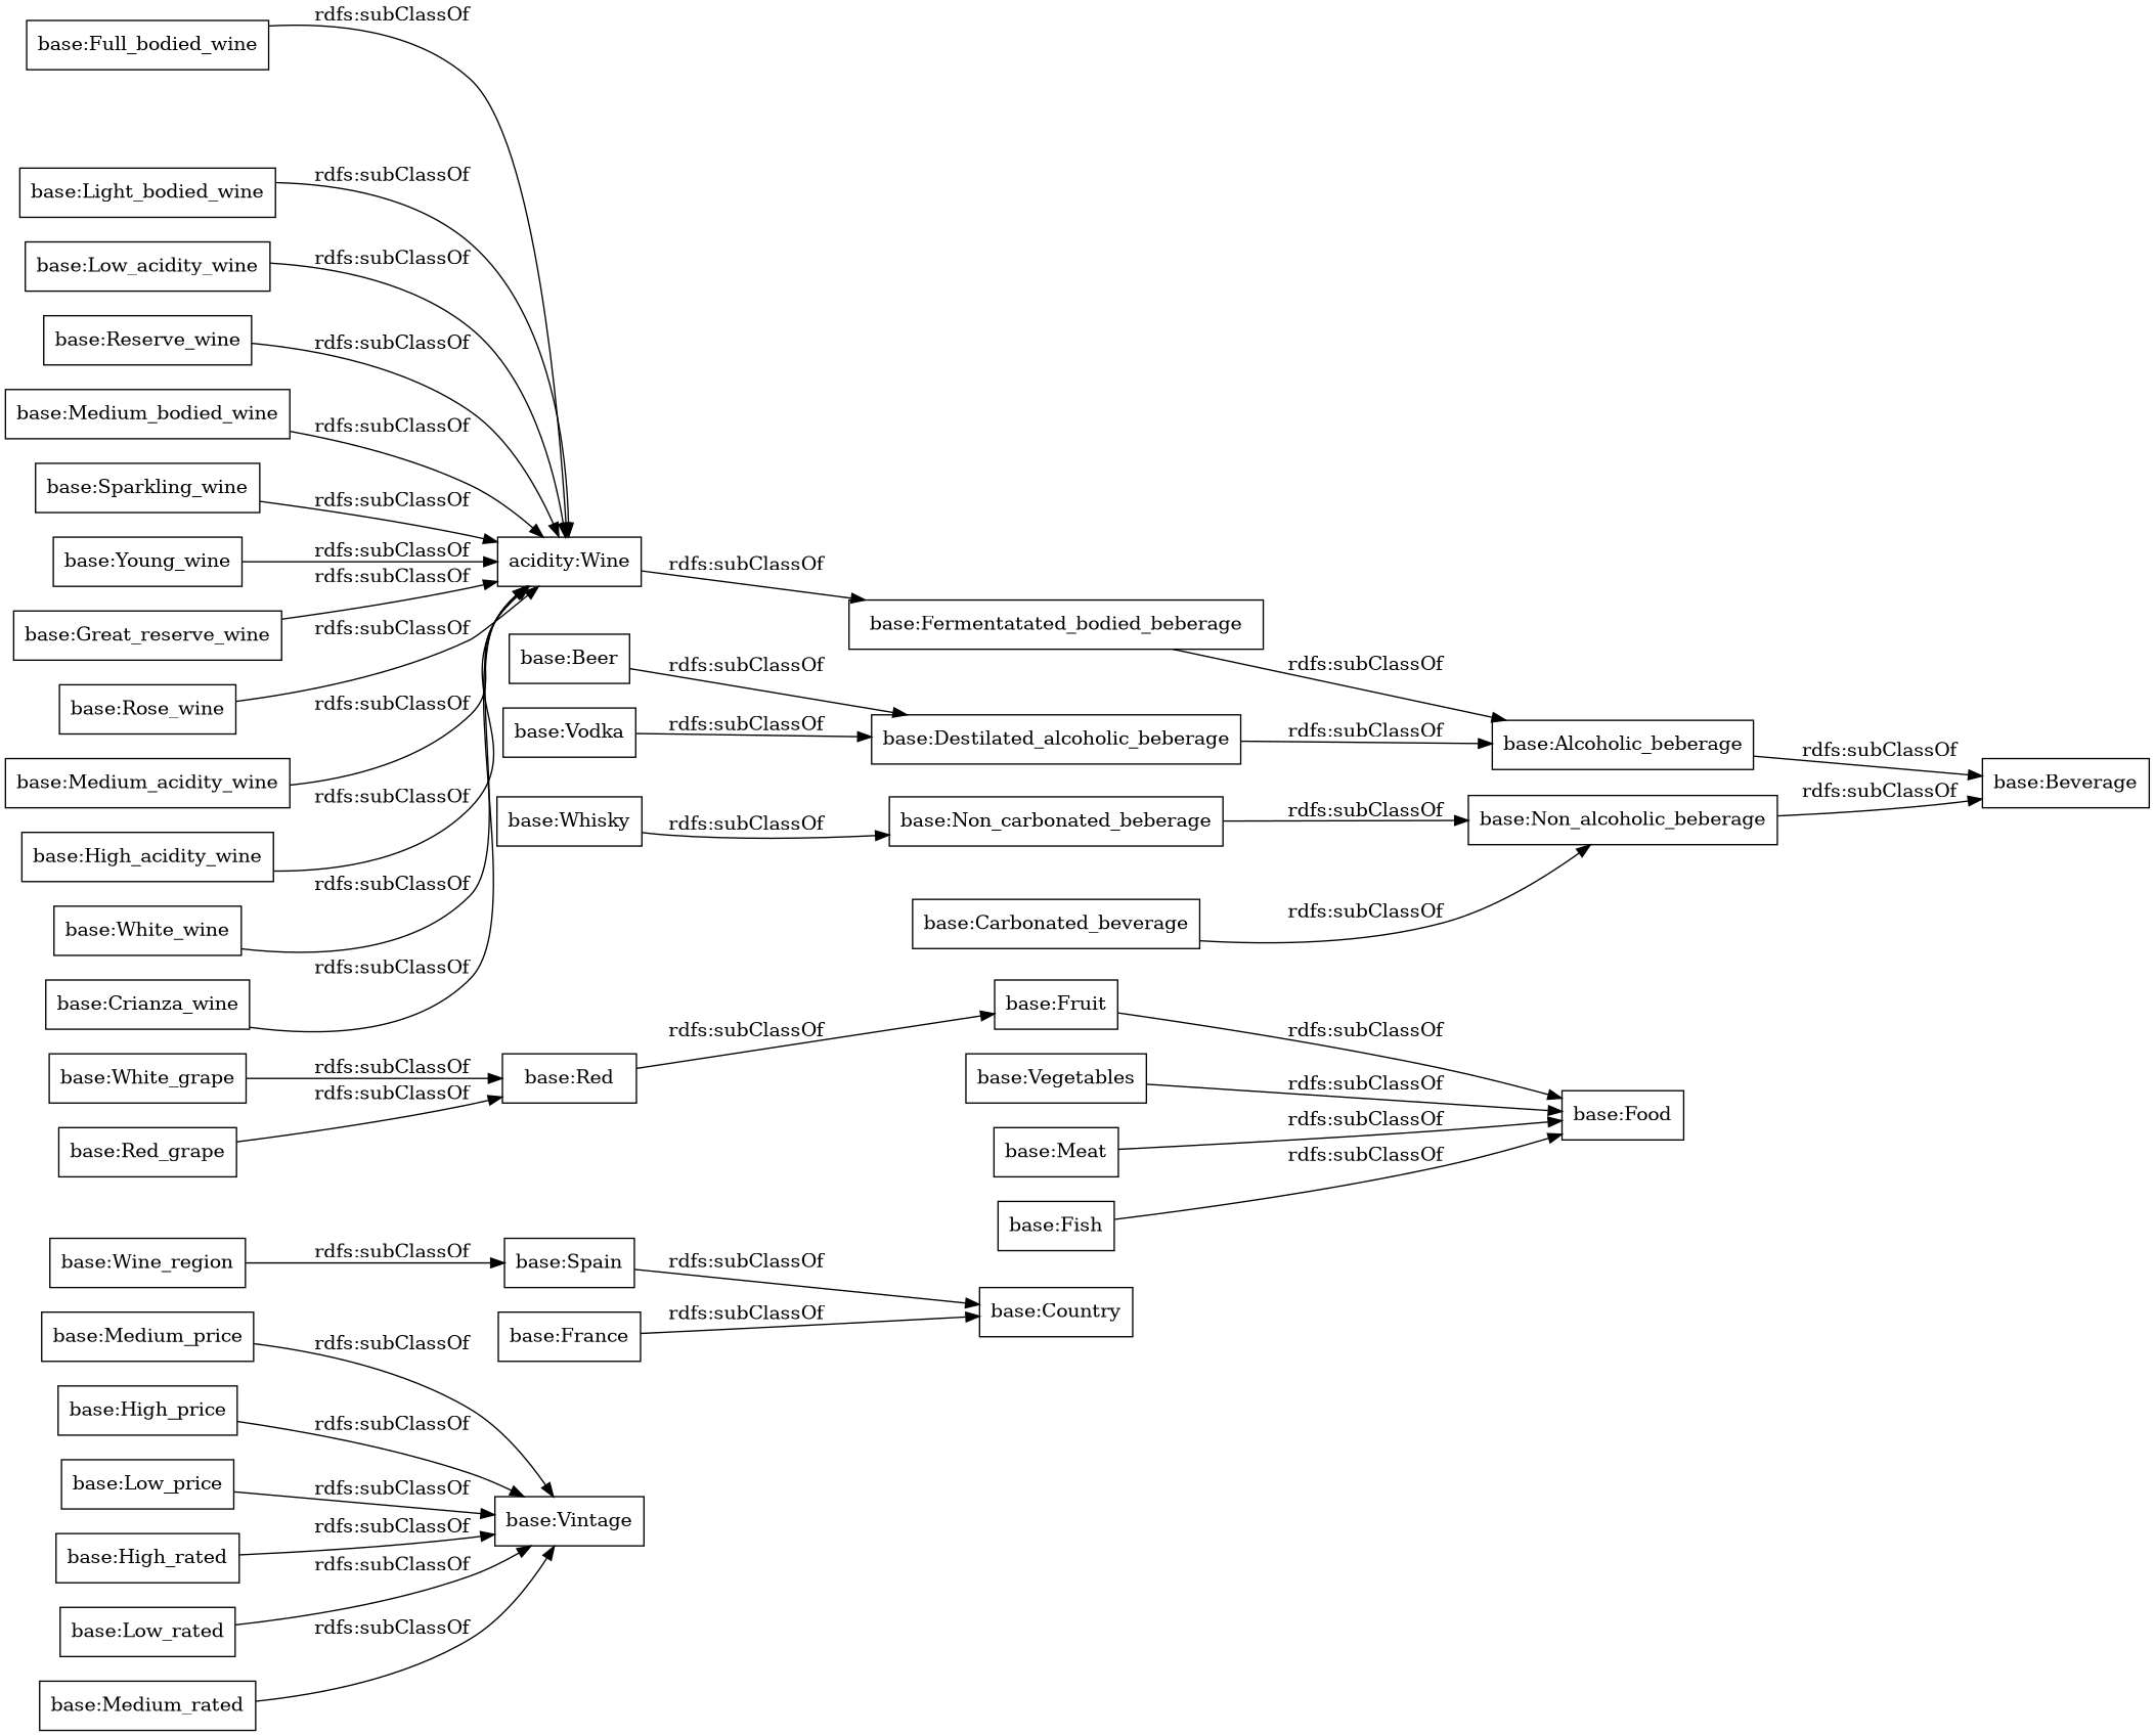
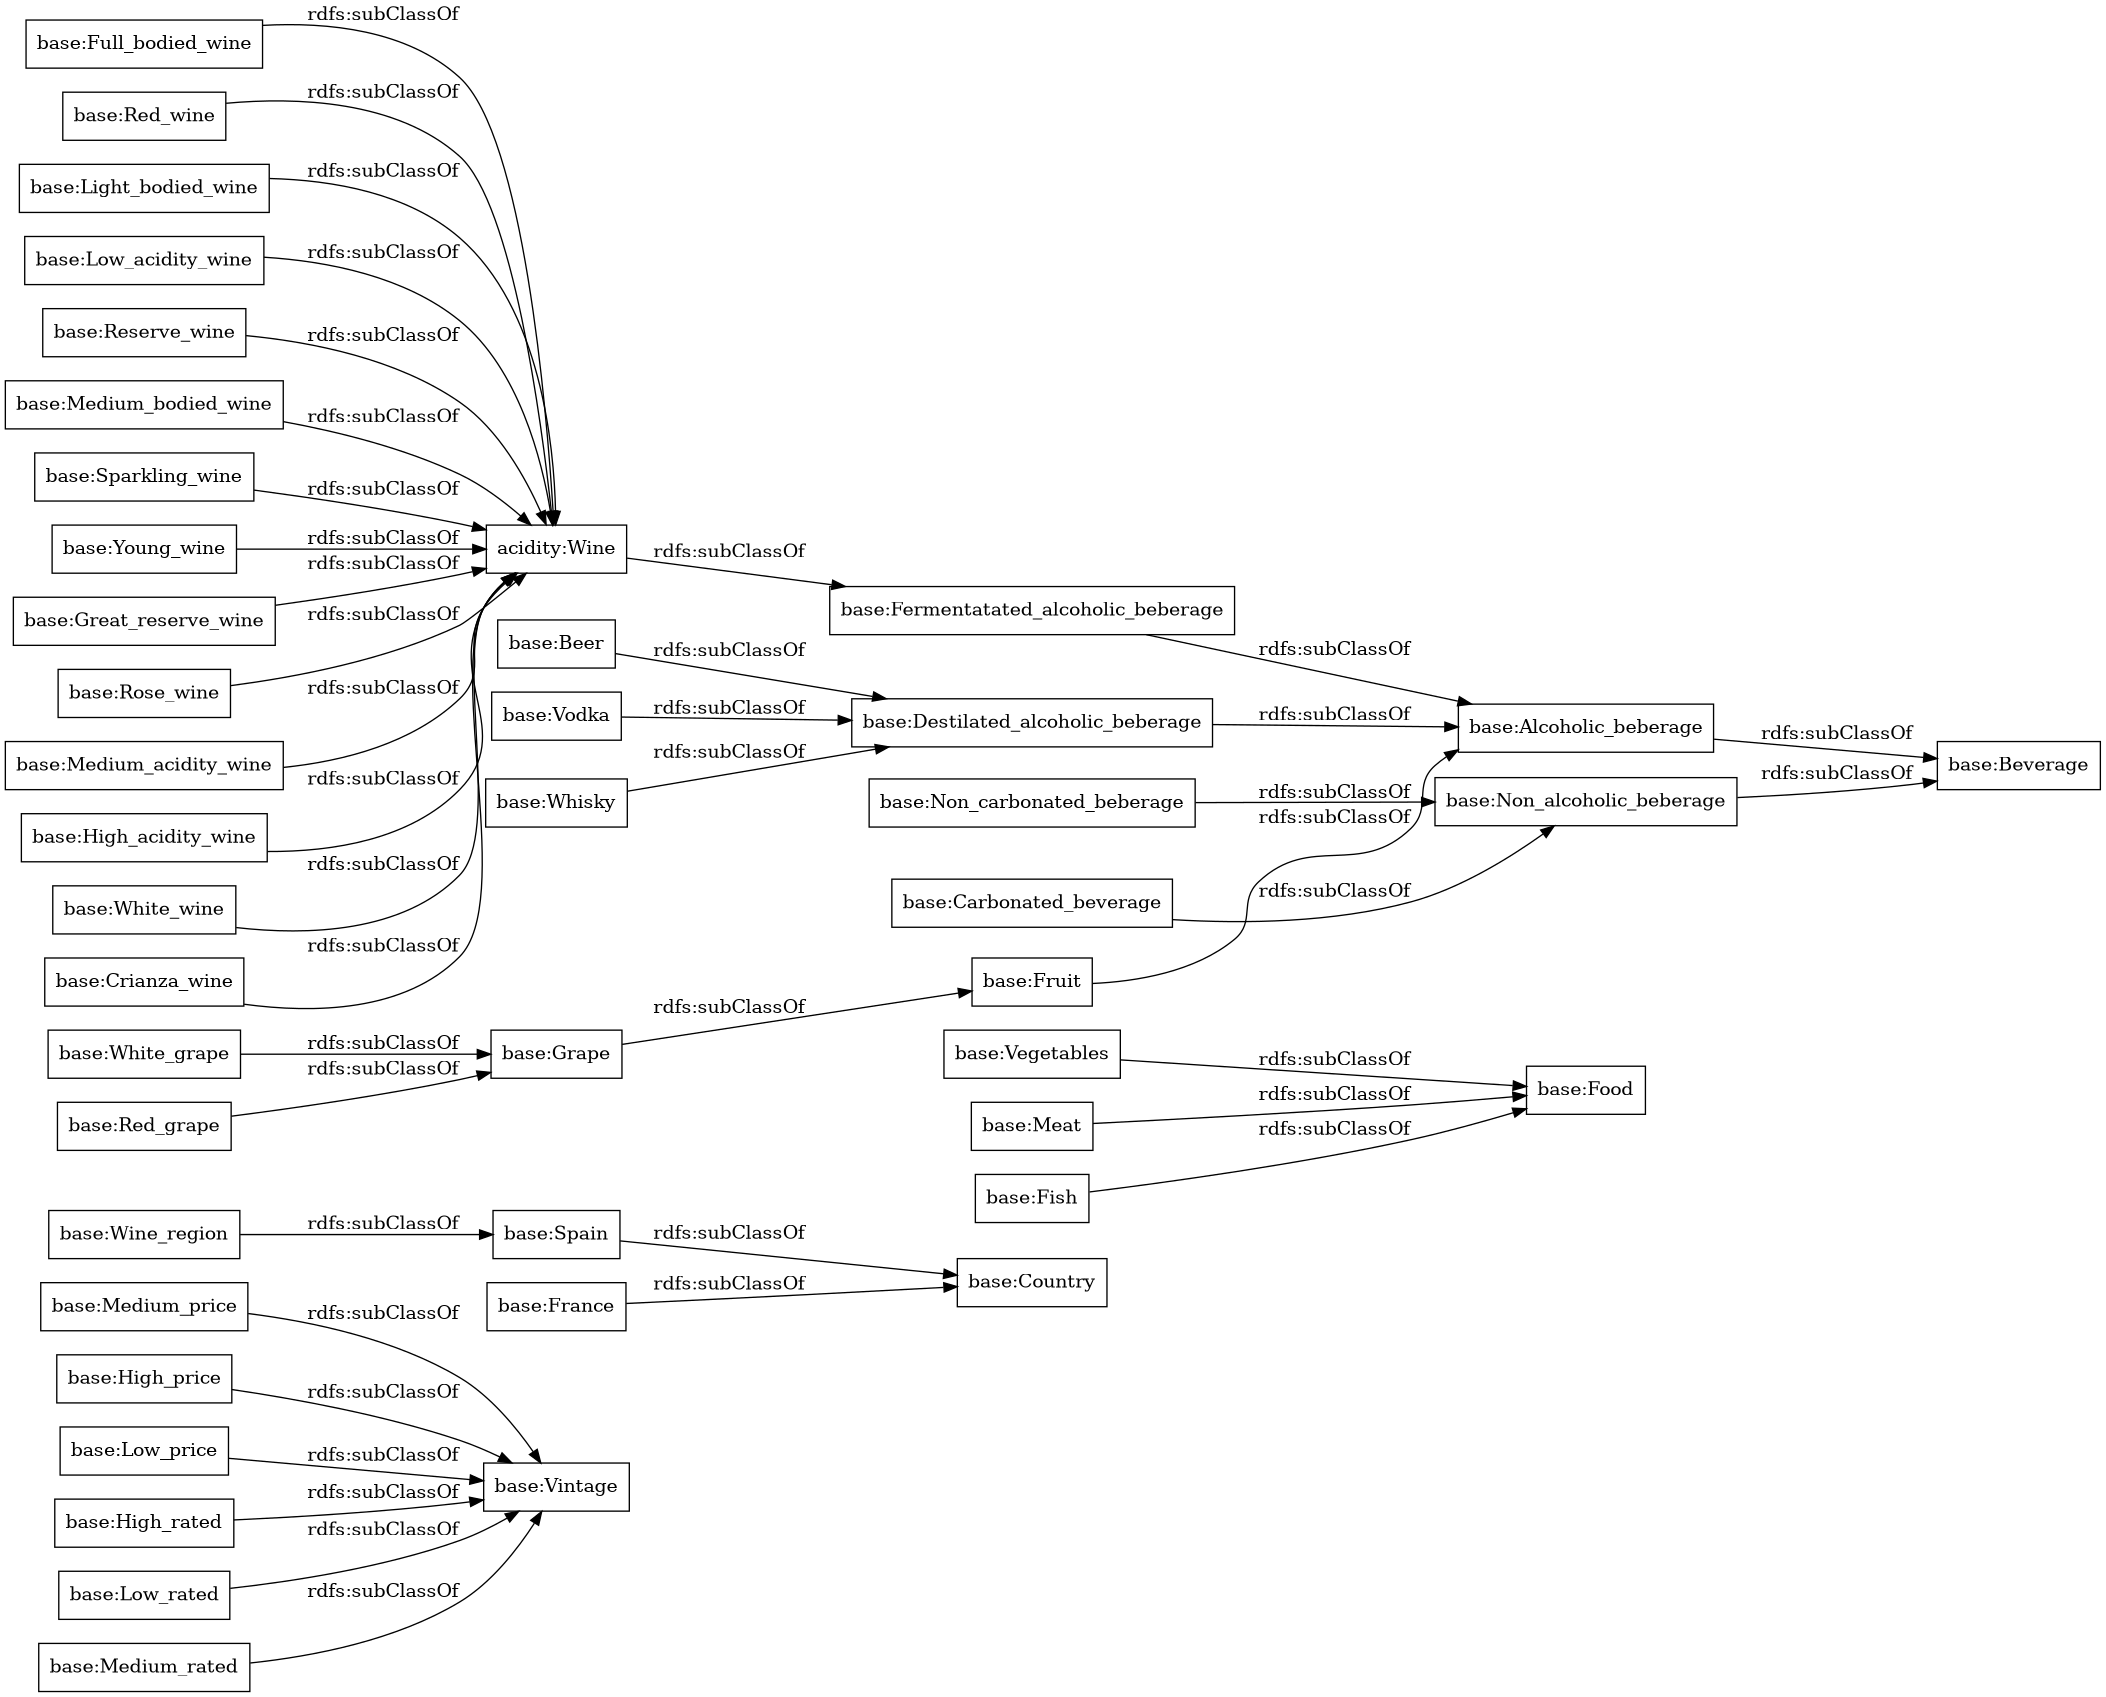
  digraph {
    rankdir=LR
    node [color=black shape=rectangle]
    "base:Medium_price"
    "base:Vintage"
    "base:Wine_region"
    "base:Spain"
    "base:Country"
    n6 [label="acidity:Wine"]
-   "base:Fermentatated_alcoholic_beberage" [label="base:Fermentatated_bodied_beberage"]
+   "base:Fermentatated_alcoholic_beberage"
    "base:Alcoholic_beberage"
    "base:White_grape"
-   "base:Grape" [label="base:Red"]
+   "base:Grape"
    "base:Fruit"
    "base:Non_alcoholic_beberage"
    "base:Beverage"
    "base:Sparkling_wine"
    "base:High_price"
    "base:Beer"
    "base:Destilated_alcoholic_beberage"
    "base:Low_price"
    "base:Young_wine"
    "base:Great_reserve_wine"
    "base:Rose_wine"
    "base:Medium_acidity_wine"
    "base:Food"
    "base:Fish"
    "base:High_acidity_wine"
    "base:White_wine"
    "base:Vegetables"
    "base:Red_grape"
    "base:Non_carbonated_beberage"
    "base:Crianza_wine"
    "base:Full_bodied_wine"
+   "base:Red_wine"
    "base:Light_bodied_wine"
    "base:Low_acidity_wine"
    "base:France"
    "base:Reserve_wine"
    "base:Medium_bodied_wine"
    "base:High_rated"
    "base:Carbonated_beverage"
    "base:Whisky"
    "base:Vodka"
    "base:Low_rated"
    "base:Medium_rated"
    "base:Meat"
    "base:Medium_price" -> "base:Vintage" [label="rdfs:subClassOf"]
    "base:Wine_region" -> "base:Spain" [label="rdfs:subClassOf"]
    "base:Spain" -> "base:Country" [label="rdfs:subClassOf"]
    n6 -> "base:Fermentatated_alcoholic_beberage" [label="rdfs:subClassOf"]
    "base:Fermentatated_alcoholic_beberage" -> "base:Alcoholic_beberage" [label="rdfs:subClassOf"]
    "base:Alcoholic_beberage" -> "base:Beverage" [label="rdfs:subClassOf"]
    "base:White_grape" -> "base:Grape" [label="rdfs:subClassOf"]
    "base:Grape" -> "base:Fruit" [label="rdfs:subClassOf"]
-   "base:Fruit" -> "base:Food" [label="rdfs:subClassOf"]
+   "base:Fruit" -> "base:Alcoholic_beberage" [label="rdfs:subClassOf"]
    "base:Non_alcoholic_beberage" -> "base:Beverage" [label="rdfs:subClassOf"]
    "base:Sparkling_wine" -> n6 [label="rdfs:subClassOf"]
    "base:High_price" -> "base:Vintage" [label="rdfs:subClassOf"]
    "base:Beer" -> "base:Destilated_alcoholic_beberage" [label="rdfs:subClassOf"]
    "base:Destilated_alcoholic_beberage" -> "base:Alcoholic_beberage" [label="rdfs:subClassOf"]
    "base:Low_price" -> "base:Vintage" [label="rdfs:subClassOf"]
    "base:Young_wine" -> n6 [label="rdfs:subClassOf"]
    "base:Great_reserve_wine" -> n6 [label="rdfs:subClassOf"]
    "base:Rose_wine" -> n6 [label="rdfs:subClassOf"]
    "base:Medium_acidity_wine" -> n6 [label="rdfs:subClassOf"]
    "base:Fish" -> "base:Food" [label="rdfs:subClassOf"]
    "base:High_acidity_wine" -> n6 [label="rdfs:subClassOf"]
    "base:White_wine" -> n6 [label="rdfs:subClassOf"]
    "base:Vegetables" -> "base:Food" [label="rdfs:subClassOf"]
    "base:Red_grape" -> "base:Grape" [label="rdfs:subClassOf"]
    "base:Non_carbonated_beberage" -> "base:Non_alcoholic_beberage" [label="rdfs:subClassOf"]
    "base:Crianza_wine" -> n6 [label="rdfs:subClassOf"]
    "base:Full_bodied_wine" -> n6 [label="rdfs:subClassOf"]
+   "base:Red_wine" -> n6 [label="rdfs:subClassOf"]
    "base:Light_bodied_wine" -> n6 [label="rdfs:subClassOf"]
    "base:Low_acidity_wine" -> n6 [label="rdfs:subClassOf"]
    "base:France" -> "base:Country" [label="rdfs:subClassOf"]
    "base:Reserve_wine" -> n6 [label="rdfs:subClassOf"]
    "base:Medium_bodied_wine" -> n6 [label="rdfs:subClassOf"]
    "base:High_rated" -> "base:Vintage" [label="rdfs:subClassOf"]
    "base:Carbonated_beverage" -> "base:Non_alcoholic_beberage" [label="rdfs:subClassOf"]
-   "base:Whisky" -> "base:Non_carbonated_beberage" [label="rdfs:subClassOf"]
+   "base:Whisky" -> "base:Destilated_alcoholic_beberage" [label="rdfs:subClassOf"]
    "base:Vodka" -> "base:Destilated_alcoholic_beberage" [label="rdfs:subClassOf"]
    "base:Low_rated" -> "base:Vintage" [label="rdfs:subClassOf"]
    "base:Medium_rated" -> "base:Vintage" [label="rdfs:subClassOf"]
    "base:Meat" -> "base:Food" [label="rdfs:subClassOf"]
  }
